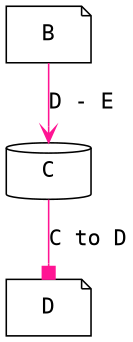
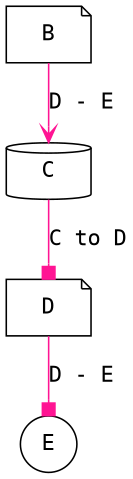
  digraph {
    fontname="DejaVu Sans Mono"
    node [fontname="DejaVu Sans Mono" shape=note]
    edge [arrowhead=box color=deeppink fontname="DejaVu Sans Mono"]
    n1 [label=B]
    n2 [label=C shape=cylinder]
    n3 [label=D]
+   n4 [label=E shape=circle]
    n1 -> n2 [arrowhead=vee label="D - E"]
    n2 -> n3 [label="C to D"]
+   n3 -> n4 [label="D - E"]
  }
